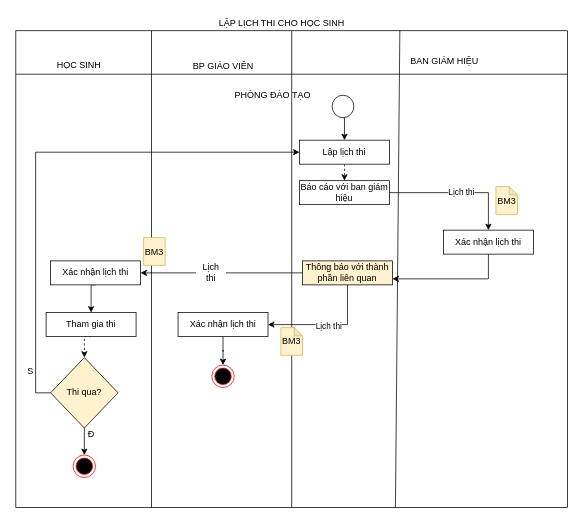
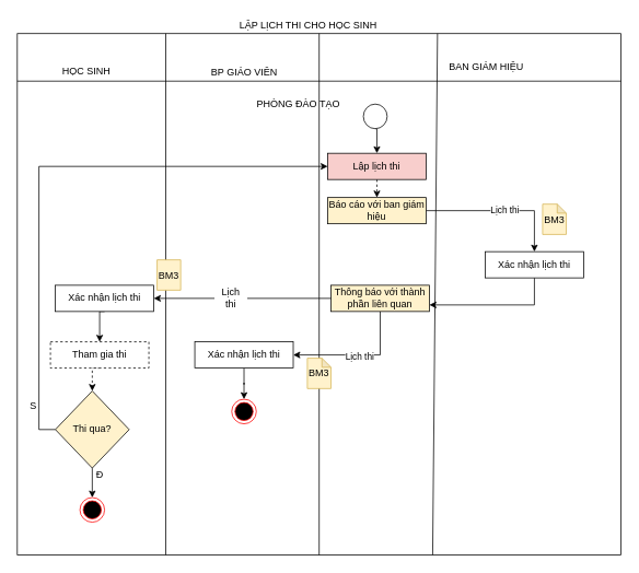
  <mxCell id="0" />
  <mxCell id="1" parent="0" />
  <mxCell id="2" value="" style="shape=internalStorage;whiteSpace=wrap;html=1;backgroundOutline=1;dx=181;dy=58;" parent="1" vertex="1"><mxGeometry x="20.6" y="40" width="736" height="636" as="geometry" /></mxCell>
  <mxCell id="3" value="HỌC SINH" style="text;html=1;strokeColor=none;fillColor=none;align=center;verticalAlign=middle;whiteSpace=wrap;rounded=0;" parent="1" vertex="1"><mxGeometry x="67" y="76" width="76" height="20" as="geometry" /></mxCell>
  <mxCell id="4" value="PHÒNG ĐÀO TẠO" style="text;html=1;align=center;verticalAlign=middle;resizable=0;points=[];autosize=1;" parent="1" vertex="1"><mxGeometry x="302.5" y="116" width="120" height="20" as="geometry" /></mxCell>
  <mxCell id="5" value="BP GIÁO VIÊN" style="text;html=1;align=center;verticalAlign=middle;resizable=0;points=[];autosize=1;" parent="1" vertex="1"><mxGeometry x="252" y="78" width="90" height="18" as="geometry" /></mxCell>
  <mxCell id="6" value="LẬP LỊCH THI CHO HỌC SINH" style="text;html=1;align=center;verticalAlign=middle;resizable=0;points=[];autosize=1;" parent="1" vertex="1"><mxGeometry x="280" y="20" width="190" height="20" as="geometry" /></mxCell>
  <mxCell id="7" value="" style="endArrow=none;html=1;entryX=0.5;entryY=0;entryDx=0;entryDy=0;exitX=0.5;exitY=1;exitDx=0;exitDy=0;" parent="1" source="2" target="2" edge="1"><mxGeometry width="50" height="50" relative="1" as="geometry"><mxPoint x="504" y="834" as="sourcePoint" /><mxPoint x="390" y="359" as="targetPoint" /></mxGeometry></mxCell>
  <mxCell id="8" value="" style="endArrow=none;html=1;exitX=0.688;exitY=1;exitDx=0;exitDy=0;exitPerimeter=0;entryX=0.696;entryY=0;entryDx=0;entryDy=0;entryPerimeter=0;" parent="1" source="2" target="2" edge="1"><mxGeometry width="50" height="50" relative="1" as="geometry"><mxPoint x="545" y="1050" as="sourcePoint" /><mxPoint x="530" y="53" as="targetPoint" /></mxGeometry></mxCell>
  <mxCell id="9" value="BAN GIÁM HIỆU" style="text;html=1;align=center;verticalAlign=middle;resizable=0;points=[];autosize=1;" parent="1" vertex="1"><mxGeometry x="541" y="72" width="101" height="18" as="geometry" /></mxCell>
  <mxCell id="10" style="edgeStyle=orthogonalEdgeStyle;rounded=0;orthogonalLoop=1;jettySize=auto;html=1;exitX=0.5;exitY=1;exitDx=0;exitDy=0;entryX=0.5;entryY=0;entryDx=0;entryDy=0;" parent="1" edge="1"><mxGeometry relative="1" as="geometry"><mxPoint x="293" y="444.5" as="sourcePoint" /></mxGeometry></mxCell>
  <mxCell id="11" value="" style="ellipse;html=1;shape=endState;fillColor=#000000;strokeColor=#ff0000;" parent="1" vertex="1"><mxGeometry x="282" y="486" width="30" height="30" as="geometry" /></mxCell>
  <mxCell id="12" style="edgeStyle=orthogonalEdgeStyle;rounded=0;orthogonalLoop=1;jettySize=auto;html=1;exitX=0.5;exitY=1;exitDx=0;exitDy=0;entryX=0.5;entryY=0;entryDx=0;entryDy=0;" parent="1" edge="1"><mxGeometry relative="1" as="geometry"><mxPoint x="297" y="379" as="sourcePoint" /></mxGeometry></mxCell>
  <mxCell id="13" style="edgeStyle=orthogonalEdgeStyle;rounded=0;orthogonalLoop=1;jettySize=auto;html=1;exitX=0;exitY=0.5;exitDx=0;exitDy=0;entryX=1;entryY=0.5;entryDx=0;entryDy=0;" parent="1" edge="1"><mxGeometry relative="1" as="geometry"><mxPoint x="237" y="363" as="sourcePoint" /></mxGeometry></mxCell>
  <mxCell id="14" style="edgeStyle=orthogonalEdgeStyle;rounded=0;orthogonalLoop=1;jettySize=auto;html=1;exitX=0.5;exitY=1;exitDx=0;exitDy=0;entryX=0.5;entryY=0;entryDx=0;entryDy=0;" parent="1" source="15" target="17" edge="1"><mxGeometry relative="1" as="geometry" /></mxCell>
  <mxCell id="15" value="" style="ellipse;whiteSpace=wrap;html=1;" parent="1" vertex="1"><mxGeometry x="442.5" y="126" width="29" height="30" as="geometry" /></mxCell>
  <mxCell id="16" style="edgeStyle=orthogonalEdgeStyle;rounded=0;orthogonalLoop=1;jettySize=auto;html=1;exitX=0.5;exitY=1;exitDx=0;exitDy=0;entryX=0.5;entryY=0;entryDx=0;entryDy=0;dashed=1;" parent="1" source="17" target="20" edge="1"><mxGeometry relative="1" as="geometry" /></mxCell>
- <mxCell id="17" value="Lập lịch thi" style="rounded=0;whiteSpace=wrap;html=1;" parent="1" vertex="1"><mxGeometry x="399" y="186" width="120" height="32" as="geometry" /></mxCell>
+ <mxCell id="17" value="Lập lịch thi" style="rounded=0;whiteSpace=wrap;html=1;fillColor=#f8cecc;" parent="1" vertex="1"><mxGeometry x="399" y="186" width="120" height="32" as="geometry" /></mxCell>
  <mxCell id="18" style="edgeStyle=orthogonalEdgeStyle;rounded=0;orthogonalLoop=1;jettySize=auto;html=1;exitX=1;exitY=0.5;exitDx=0;exitDy=0;" parent="1" source="20" target="22" edge="1"><mxGeometry relative="1" as="geometry" /></mxCell>
  <mxCell id="19" value="Lịch thi" style="edgeLabel;html=1;align=center;verticalAlign=middle;resizable=0;points=[];" vertex="1" connectable="0" parent="18"><mxGeometry x="0.044" y="2" relative="1" as="geometry"><mxPoint as="offset" /></mxGeometry></mxCell>
- <mxCell id="20" value="Báo cáo với ban giám hiệu" style="rounded=0;whiteSpace=wrap;html=1;" parent="1" vertex="1"><mxGeometry x="399" y="240" width="120" height="32" as="geometry" /></mxCell>
+ <mxCell id="20" value="Báo cáo với ban giám hiệu" style="rounded=0;whiteSpace=wrap;html=1;fillColor=#fff2cc;" parent="1" vertex="1"><mxGeometry x="399" y="240" width="120" height="32" as="geometry" /></mxCell>
  <mxCell id="21" style="edgeStyle=orthogonalEdgeStyle;rounded=0;orthogonalLoop=1;jettySize=auto;html=1;exitX=0.5;exitY=1;exitDx=0;exitDy=0;entryX=1;entryY=0.75;entryDx=0;entryDy=0;" parent="1" source="22" target="27" edge="1"><mxGeometry relative="1" as="geometry" /></mxCell>
  <mxCell id="22" value="Xác nhận lịch thi" style="rounded=0;whiteSpace=wrap;html=1;" parent="1" vertex="1"><mxGeometry x="591" y="306" width="120" height="32" as="geometry" /></mxCell>
  <mxCell id="23" value="BM3" style="shape=note;whiteSpace=wrap;html=1;backgroundOutline=1;darkOpacity=0.05;size=11;fillColor=#fff2cc;strokeColor=#d6b656;" parent="1" vertex="1"><mxGeometry x="661" y="248" width="28.8" height="37" as="geometry" /></mxCell>
  <mxCell id="24" style="edgeStyle=orthogonalEdgeStyle;rounded=0;orthogonalLoop=1;jettySize=auto;html=1;exitX=0.5;exitY=1;exitDx=0;exitDy=0;entryX=1;entryY=0.5;entryDx=0;entryDy=0;" parent="1" source="27" target="29" edge="1"><mxGeometry relative="1" as="geometry" /></mxCell>
  <mxCell id="25" value="Lịch thi" style="edgeLabel;html=1;align=center;verticalAlign=middle;resizable=0;points=[];" vertex="1" connectable="0" parent="24"><mxGeometry x="-0.006" y="2" relative="1" as="geometry"><mxPoint as="offset" /></mxGeometry></mxCell>
  <mxCell id="26" style="edgeStyle=orthogonalEdgeStyle;rounded=0;orthogonalLoop=1;jettySize=auto;html=1;exitX=0;exitY=0.5;exitDx=0;exitDy=0;startArrow=none;" parent="1" source="42" target="32" edge="1"><mxGeometry relative="1" as="geometry" /></mxCell>
  <mxCell id="27" value="Thông báo với thành phần liên quan" style="rounded=0;whiteSpace=wrap;html=1;fillColor=#fff2cc;" parent="1" vertex="1"><mxGeometry x="403" y="347" width="120" height="32" as="geometry" /></mxCell>
  <mxCell id="28" style="edgeStyle=orthogonalEdgeStyle;rounded=0;orthogonalLoop=1;jettySize=auto;html=1;exitX=0.5;exitY=1;exitDx=0;exitDy=0;" parent="1" source="29" target="11" edge="1"><mxGeometry relative="1" as="geometry" /></mxCell>
  <mxCell id="29" value="Xác nhận lịch thi" style="rounded=0;whiteSpace=wrap;html=1;" parent="1" vertex="1"><mxGeometry x="237" y="416" width="120" height="32" as="geometry" /></mxCell>
  <mxCell id="30" value="BM3" style="shape=note;whiteSpace=wrap;html=1;backgroundOutline=1;darkOpacity=0.05;size=11;fillColor=#fff2cc;strokeColor=#d6b656;" parent="1" vertex="1"><mxGeometry x="374.2" y="436" width="28.8" height="37" as="geometry" /></mxCell>
  <mxCell id="31" style="edgeStyle=orthogonalEdgeStyle;rounded=0;orthogonalLoop=1;jettySize=auto;html=1;exitX=0.5;exitY=1;exitDx=0;exitDy=0;entryX=0.5;entryY=0;entryDx=0;entryDy=0;" parent="1" source="32" target="35" edge="1"><mxGeometry relative="1" as="geometry" /></mxCell>
  <mxCell id="32" value="Xác nhận lịch thi" style="rounded=0;whiteSpace=wrap;html=1;" parent="1" vertex="1"><mxGeometry x="67" y="347" width="120" height="32" as="geometry" /></mxCell>
  <mxCell id="33" value="BM3" style="shape=note;whiteSpace=wrap;html=1;backgroundOutline=1;darkOpacity=0.05;size=0;fillColor=#fff2cc;strokeColor=#d6b656;" parent="1" vertex="1"><mxGeometry x="191" y="316" width="28.8" height="37" as="geometry" /></mxCell>
  <mxCell id="34" style="edgeStyle=orthogonalEdgeStyle;rounded=0;orthogonalLoop=1;jettySize=auto;html=1;exitX=0.5;exitY=1;exitDx=0;exitDy=0;entryX=0.5;entryY=0;entryDx=0;entryDy=0;dashed=1;" parent="1" source="35" target="38" edge="1"><mxGeometry relative="1" as="geometry" /></mxCell>
- <mxCell id="35" value="Tham gia thi" style="rounded=0;whiteSpace=wrap;html=1;" parent="1" vertex="1"><mxGeometry x="61" y="416" width="120" height="32" as="geometry" /></mxCell>
+ <mxCell id="35" value="Tham gia thi" style="rounded=0;whiteSpace=wrap;html=1;dashed=1;" parent="1" vertex="1"><mxGeometry x="61" y="416" width="120" height="32" as="geometry" /></mxCell>
  <mxCell id="36" style="edgeStyle=orthogonalEdgeStyle;rounded=0;orthogonalLoop=1;jettySize=auto;html=1;exitX=0.5;exitY=1;exitDx=0;exitDy=0;entryX=0.5;entryY=0;entryDx=0;entryDy=0;" parent="1" source="38" target="39" edge="1"><mxGeometry relative="1" as="geometry" /></mxCell>
  <mxCell id="37" style="edgeStyle=orthogonalEdgeStyle;rounded=0;orthogonalLoop=1;jettySize=auto;html=1;exitX=0;exitY=0.5;exitDx=0;exitDy=0;entryX=0;entryY=0.5;entryDx=0;entryDy=0;" parent="1" source="38" target="17" edge="1"><mxGeometry relative="1" as="geometry" /></mxCell>
  <mxCell id="38" value="Thi qua?" style="rhombus;whiteSpace=wrap;html=1;fillColor=#fff2cc;" parent="1" vertex="1"><mxGeometry x="67" y="476" width="90" height="94" as="geometry" /></mxCell>
  <mxCell id="39" value="" style="ellipse;html=1;shape=endState;fillColor=#000000;strokeColor=#ff0000;" parent="1" vertex="1"><mxGeometry x="97" y="606" width="30" height="30" as="geometry" /></mxCell>
  <mxCell id="40" value="S" style="text;html=1;align=center;verticalAlign=middle;resizable=0;points=[];autosize=1;" parent="1" vertex="1"><mxGeometry x="31" y="486" width="18" height="18" as="geometry" /></mxCell>
  <mxCell id="41" value="Đ" style="text;html=1;align=center;verticalAlign=middle;resizable=0;points=[];autosize=1;" parent="1" vertex="1"><mxGeometry x="111" y="569" width="20" height="20" as="geometry" /></mxCell>
  <mxCell id="42" value="Lịch thi" style="text;html=1;strokeColor=none;fillColor=none;align=center;verticalAlign=middle;whiteSpace=wrap;rounded=0;" vertex="1" parent="1"><mxGeometry x="261" y="353" width="40" height="20" as="geometry" /></mxCell>
  <mxCell id="43" value="" style="edgeStyle=orthogonalEdgeStyle;rounded=0;orthogonalLoop=1;jettySize=auto;html=1;exitX=0;exitY=0.5;exitDx=0;exitDy=0;endArrow=none;" edge="1" parent="1" source="27" target="42"><mxGeometry relative="1" as="geometry"><mxPoint x="403" y="363" as="sourcePoint" /><mxPoint x="187" y="363" as="targetPoint" /></mxGeometry></mxCell>
